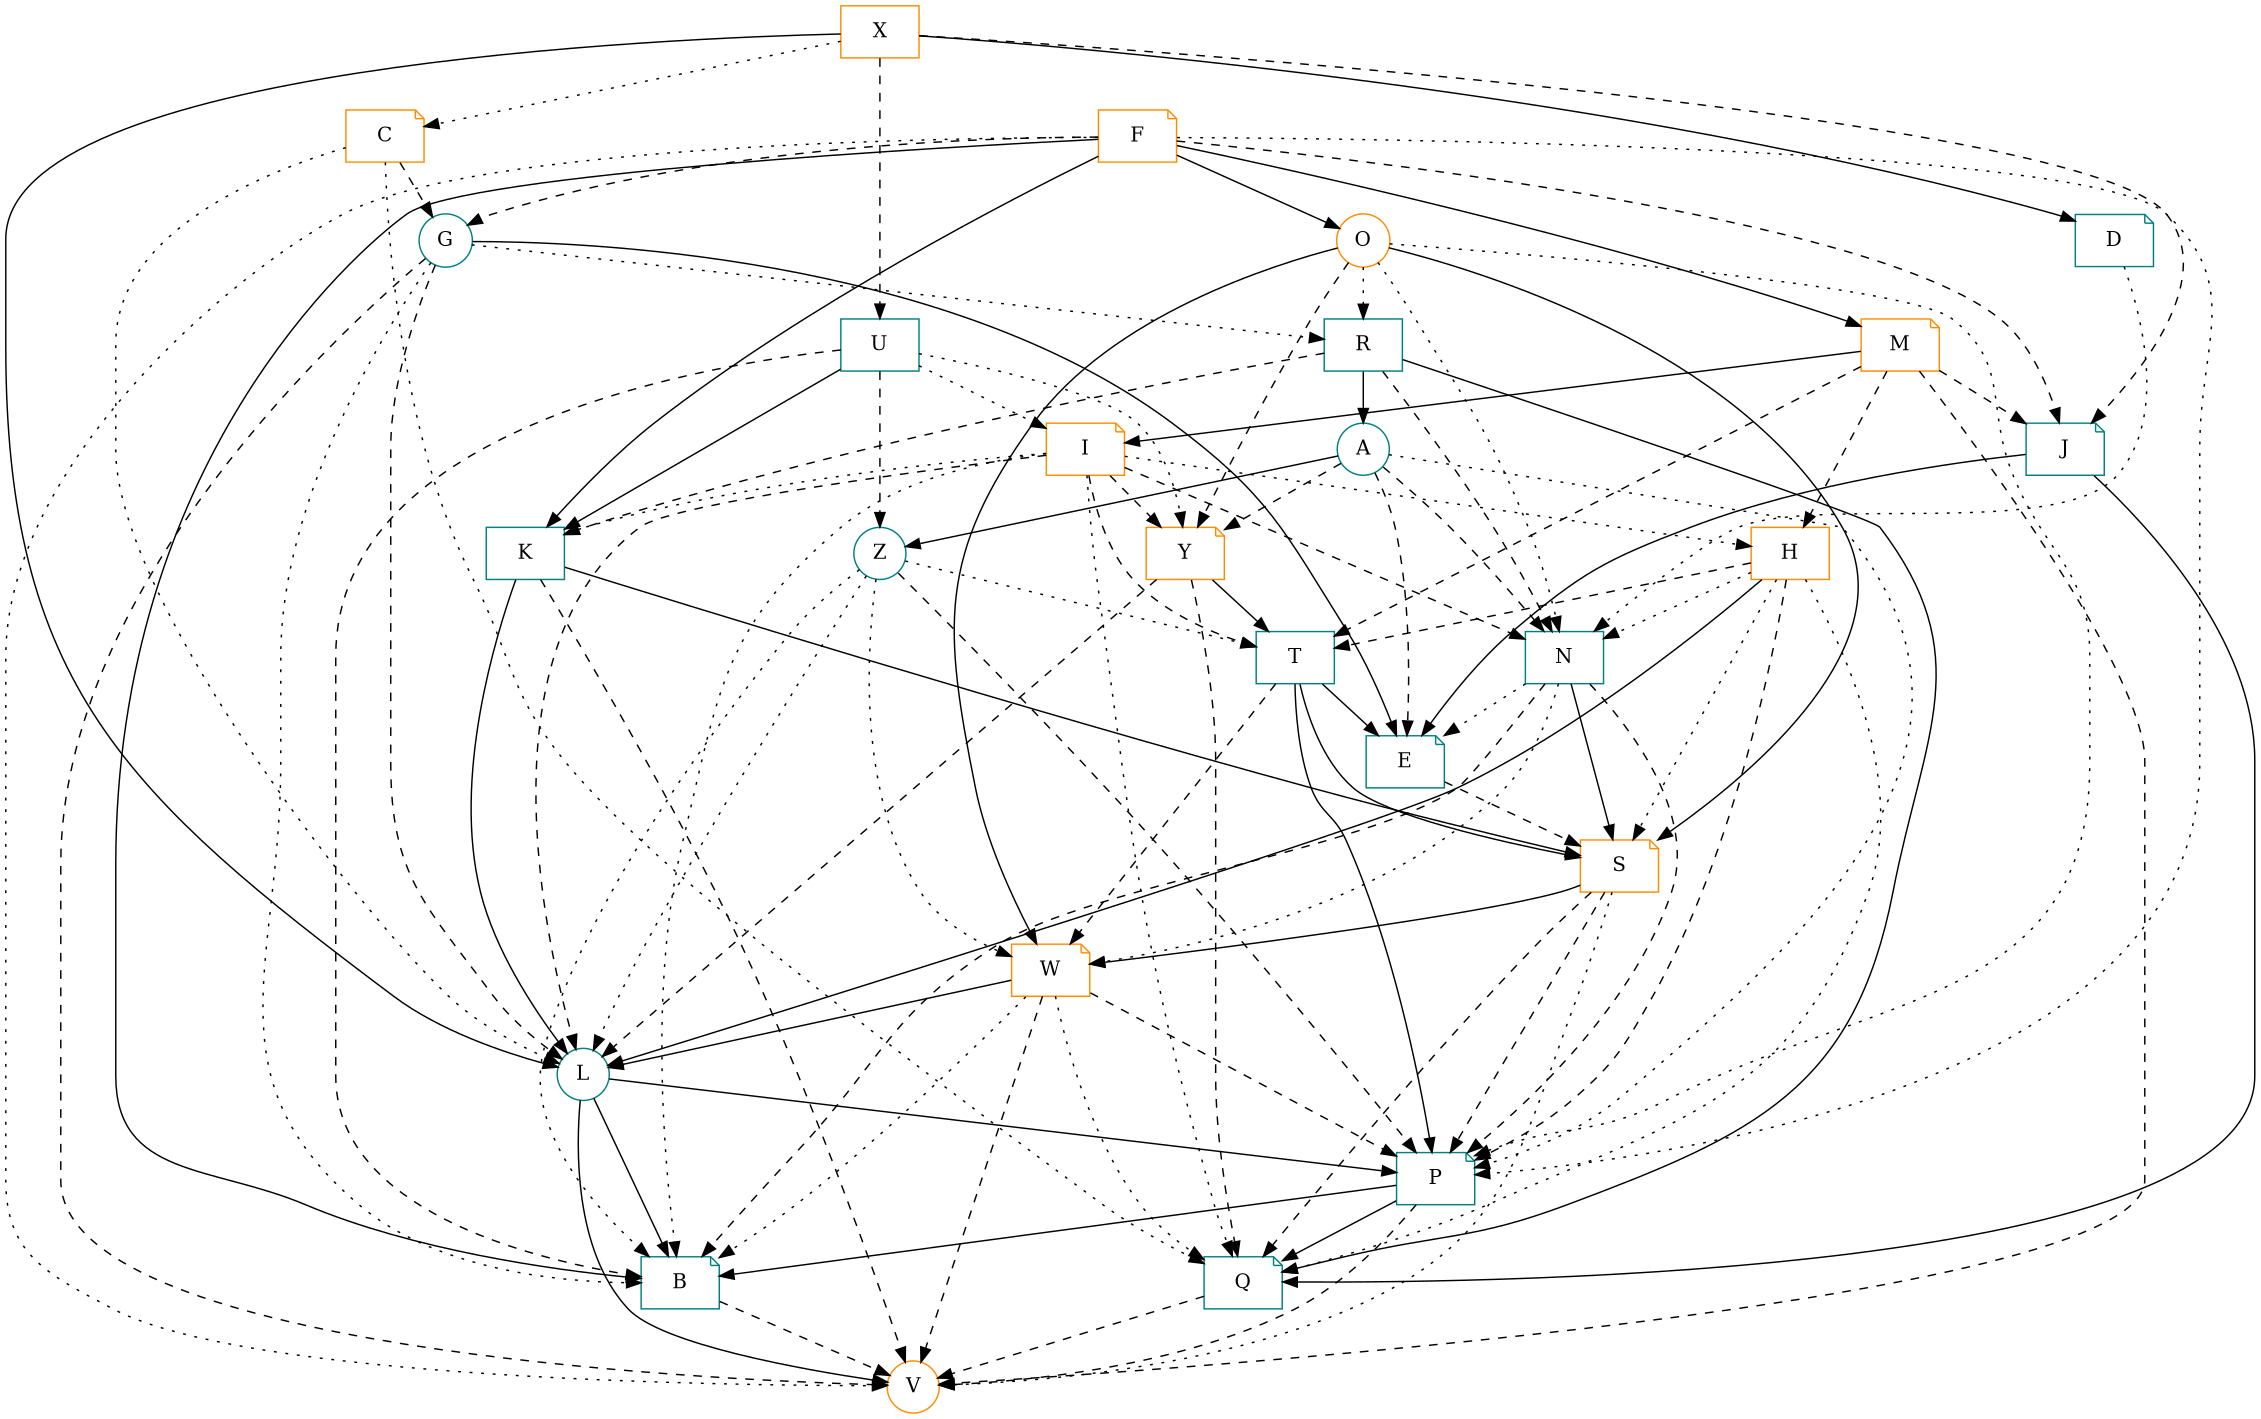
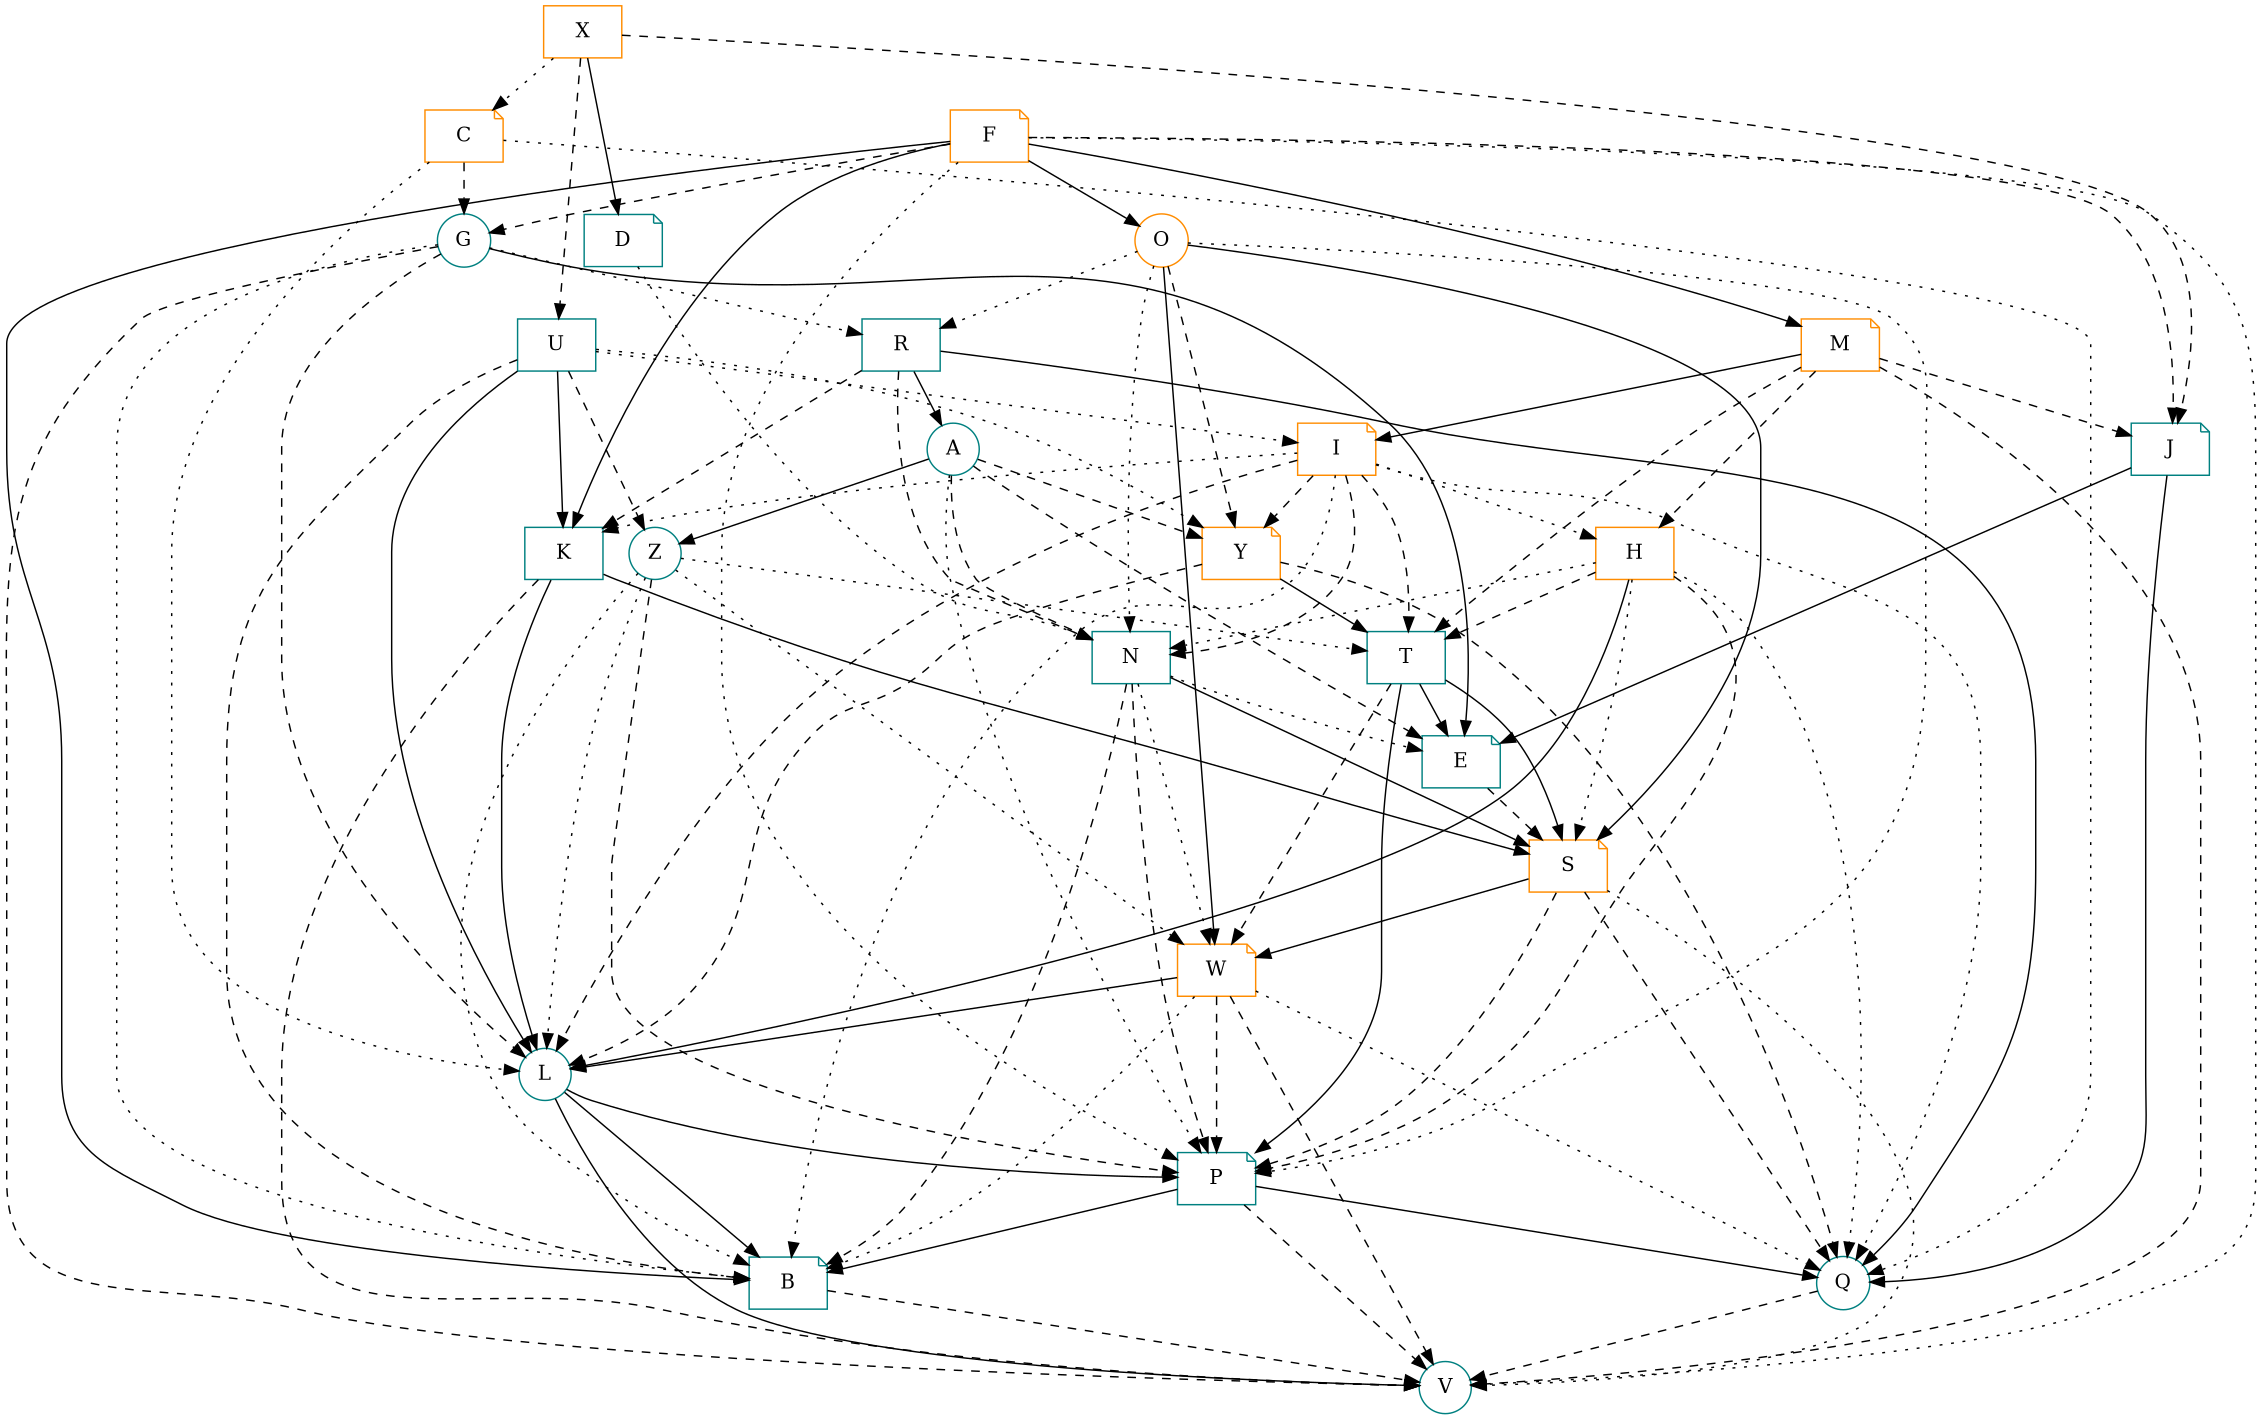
  digraph {
    node [color=teal shape=note]
    edge [style=dashed]
    n1 [color=darkorange label=X shape=box]
    n2 [color=darkorange label=C]
    n3 [label=U shape=box]
    n4 [label=D]
    n5 [label=J]
    n6 [label=L shape=circle]
    n7 [label=G shape=circle]
-   n8 [label=Q]
+   n8 [label=Q shape=circle]
    n9 [label=B]
    n10 [label=K shape=box]
    n11 [color=darkorange label=Y]
    n12 [color=darkorange label=I]
    n13 [label=Z shape=circle]
    n14 [label=N shape=box]
    n15 [label=E]
-   n16 [color=darkorange label=V shape=circle]
+   n16 [label=V shape=circle]
    n17 [label=P]
    n18 [label=R shape=box]
    n19 [label=A shape=circle]
    n20 [color=darkorange label=S]
    n21 [color=darkorange label=F]
    n22 [color=darkorange label=O shape=circle]
    n23 [color=darkorange label=M]
    n24 [color=darkorange label=W]
    n25 [label=T shape=box]
    n26 [color=darkorange label=H shape=box]
    n1 -> n2 [style=dotted]
    n1 -> n3
    n1 -> n4 [style=solid]
    n1 -> n5
-   n1 -> n6 [style=solid]
+   n3 -> n6 [style=solid]
    n2 -> n6 [style=dotted]
    n2 -> n7
    n2 -> n8 [style=dotted]
    n3 -> n9
    n3 -> n10 [style=solid]
    n3 -> n11 [style=dotted]
    n3 -> n12 [style=dotted]
    n3 -> n13
    n4 -> n14 [style=dotted]
    n5 -> n8 [style=solid]
    n5 -> n15 [style=solid]
    n6 -> n9 [style=solid]
    n6 -> n16 [style=solid]
    n6 -> n17 [style=solid]
    n7 -> n6
    n7 -> n9 [style=dotted]
    n7 -> n15 [style=solid]
    n7 -> n16
    n7 -> n18 [style=dotted]
    n8 -> n16
    n9 -> n16
    n10 -> n6 [style=solid]
    n10 -> n16
    n10 -> n20 [style=solid]
    n11 -> n6
    n11 -> n8
    n11 -> n25 [style=solid]
    n12 -> n6
    n12 -> n8 [style=dotted]
    n12 -> n9 [style=dotted]
    n12 -> n10 [style=dotted]
    n12 -> n11
    n12 -> n14
    n12 -> n25
    n12 -> n26 [style=dotted]
    n13 -> n6 [style=dotted]
    n13 -> n9 [style=dotted]
    n13 -> n17
    n13 -> n24 [style=dotted]
    n13 -> n25 [style=dotted]
    n14 -> n9
    n14 -> n15 [style=dotted]
    n14 -> n17
    n14 -> n20 [style=solid]
    n14 -> n24 [style=dotted]
    n15 -> n20
    n17 -> n8 [style=solid]
    n17 -> n9 [style=solid]
    n17 -> n16
    n18 -> n8 [style=solid]
    n18 -> n10
    n18 -> n14
    n18 -> n19 [style=solid]
    n19 -> n11
    n19 -> n13 [style=solid]
    n19 -> n14
    n19 -> n15
    n19 -> n17 [style=dotted]
    n20 -> n8
    n20 -> n16 [style=dotted]
    n20 -> n17
    n20 -> n24 [style=solid]
    n21 -> n5
    n21 -> n7
    n21 -> n9 [style=solid]
    n21 -> n10 [style=solid]
    n21 -> n16 [style=dotted]
    n21 -> n17 [style=dotted]
    n21 -> n22 [style=solid]
    n21 -> n23 [style=solid]
    n22 -> n11
    n22 -> n14 [style=dotted]
    n22 -> n17 [style=dotted]
    n22 -> n18 [style=dotted]
    n22 -> n20 [style=solid]
    n22 -> n24 [style=solid]
    n23 -> n5
    n23 -> n12 [style=solid]
    n23 -> n16
    n23 -> n25
    n23 -> n26
    n24 -> n6 [style=solid]
    n24 -> n8 [style=dotted]
    n24 -> n9 [style=dotted]
    n24 -> n16
    n24 -> n17
    n25 -> n15 [style=solid]
    n25 -> n17 [style=solid]
    n25 -> n20 [style=solid]
    n25 -> n24
    n26 -> n6 [style=solid]
    n26 -> n8 [style=dotted]
    n26 -> n14 [style=dotted]
    n26 -> n17
    n26 -> n20 [style=dotted]
    n26 -> n25
  }
